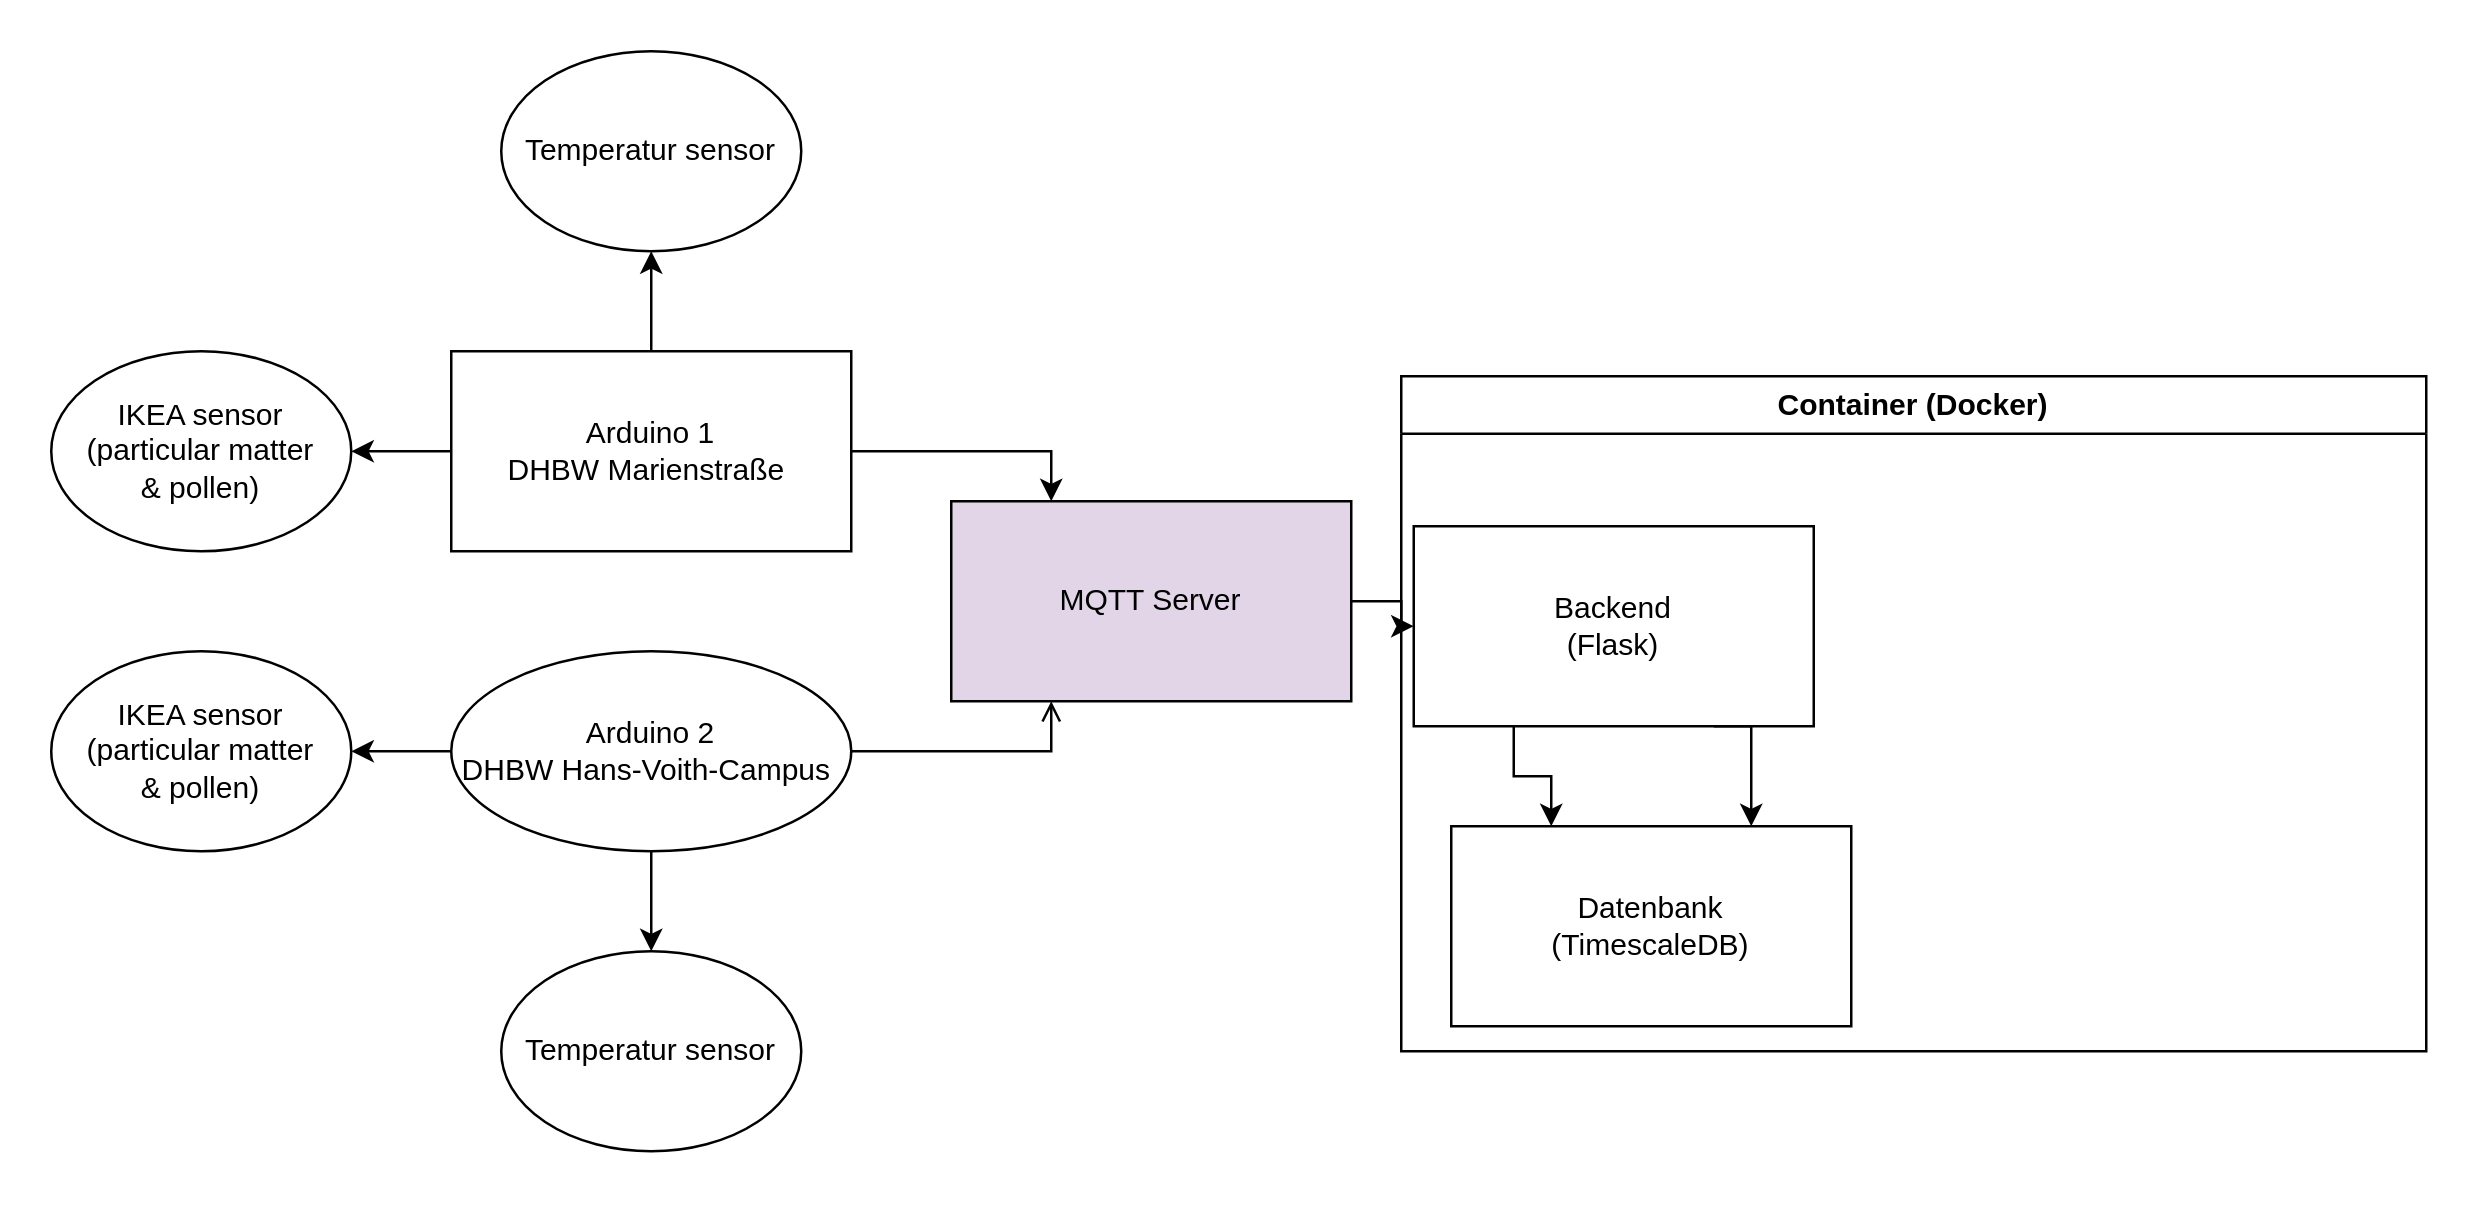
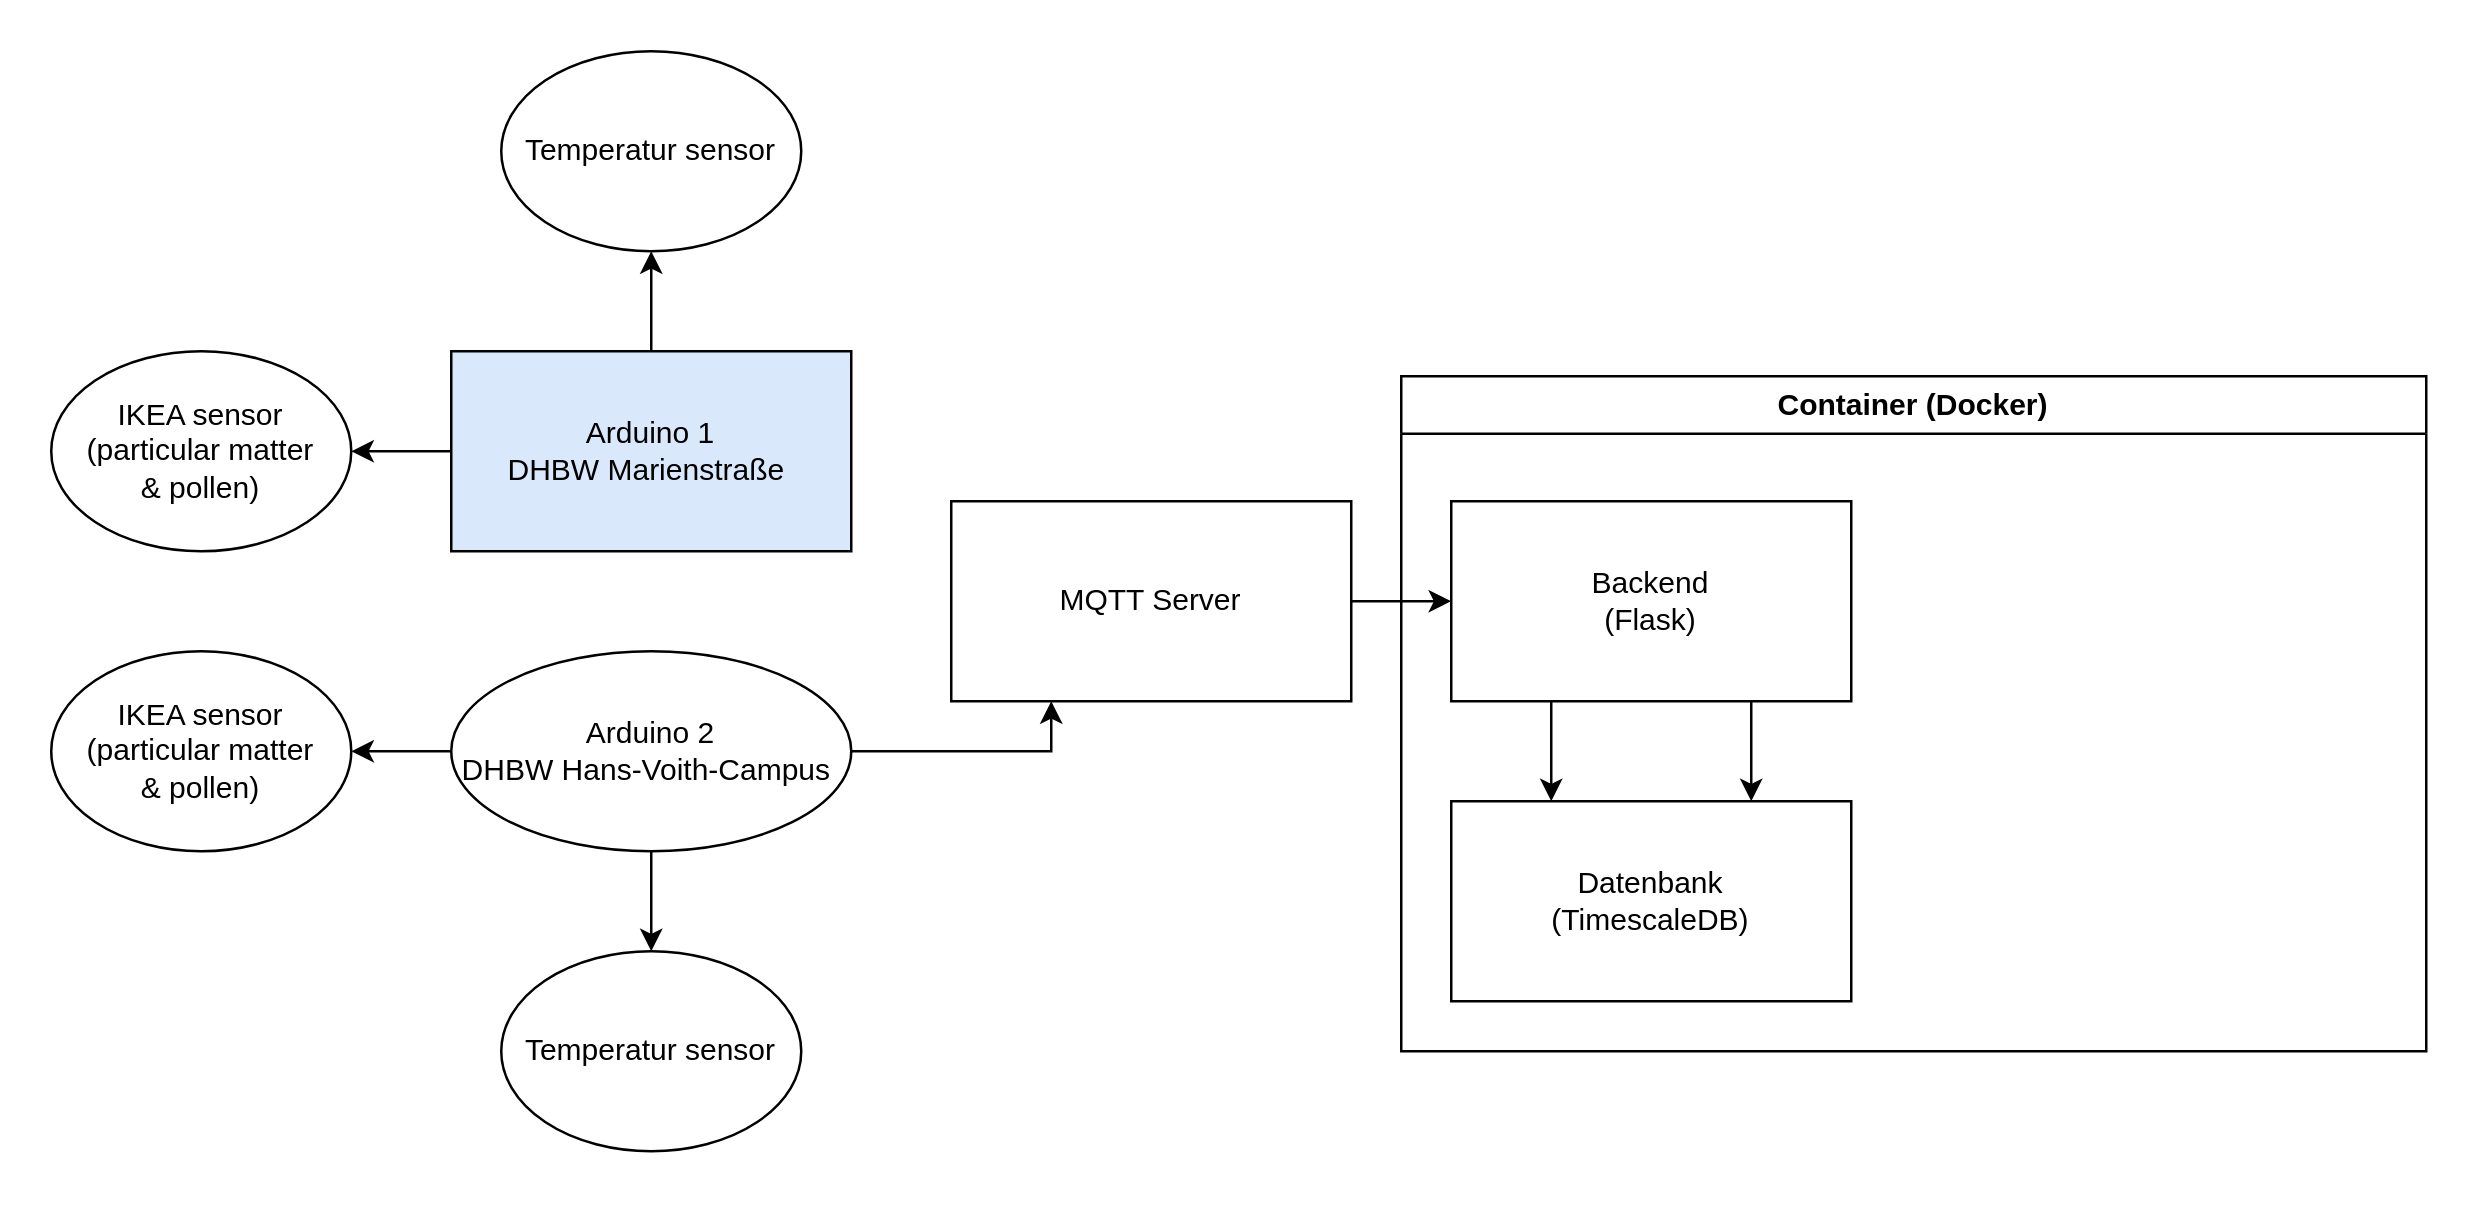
  <mxCell id="0" />
  <mxCell id="1" parent="0" />
  <mxCell id="2" value="IKEA sensor&lt;div&gt;(particular matter&lt;/div&gt;&lt;div&gt;&amp;amp; pollen)&lt;/div&gt;" style="ellipse;whiteSpace=wrap;html=1;" vertex="1" parent="1"><mxGeometry x="20" y="260" width="120" height="80" as="geometry" /></mxCell>
  <mxCell id="3" value="IKEA sensor&lt;div&gt;(particular matter&lt;/div&gt;&lt;div&gt;&amp;amp; pollen)&lt;/div&gt;" style="ellipse;whiteSpace=wrap;html=1;" vertex="1" parent="1"><mxGeometry x="20" y="140" width="120" height="80" as="geometry" /></mxCell>
  <mxCell id="4" value="Temperatur sensor" style="ellipse;whiteSpace=wrap;html=1;" vertex="1" parent="1"><mxGeometry x="200" y="20" width="120" height="80" as="geometry" /></mxCell>
  <mxCell id="5" value="Temperatur sensor" style="ellipse;whiteSpace=wrap;html=1;" vertex="1" parent="1"><mxGeometry x="200" y="380" width="120" height="80" as="geometry" /></mxCell>
  <mxCell id="6" value="" style="edgeStyle=orthogonalEdgeStyle;rounded=0;orthogonalLoop=1;jettySize=auto;html=1;" edge="1" parent="1" source="9" target="4"><mxGeometry relative="1" as="geometry" /></mxCell>
  <mxCell id="7" value="" style="edgeStyle=orthogonalEdgeStyle;rounded=0;orthogonalLoop=1;jettySize=auto;html=1;" edge="1" parent="1" source="9" target="3"><mxGeometry relative="1" as="geometry" /></mxCell>
- <mxCell id="8" value="" style="edgeStyle=orthogonalEdgeStyle;rounded=0;orthogonalLoop=1;jettySize=auto;html=1;entryX=0.25;entryY=0;entryDx=0;entryDy=0;" edge="1" parent="1" source="9" target="15"><mxGeometry relative="1" as="geometry" /></mxCell>
- <mxCell id="9" value="Arduino 1&lt;div&gt;DHBW Marienstraße&amp;nbsp;&lt;/div&gt;" style="rounded=0;whiteSpace=wrap;html=1;" vertex="1" parent="1"><mxGeometry x="180" y="140" width="160" height="80" as="geometry" /></mxCell>
+ <mxCell id="9" value="Arduino 1&lt;div&gt;DHBW Marienstraße&amp;nbsp;&lt;/div&gt;" style="rounded=0;whiteSpace=wrap;html=1;fillColor=#dae8fc;" vertex="1" parent="1"><mxGeometry x="180" y="140" width="160" height="80" as="geometry" /></mxCell>
  <mxCell id="10" value="" style="edgeStyle=orthogonalEdgeStyle;rounded=0;orthogonalLoop=1;jettySize=auto;html=1;" edge="1" parent="1" source="13" target="2"><mxGeometry relative="1" as="geometry" /></mxCell>
- <mxCell id="11" value="" style="edgeStyle=orthogonalEdgeStyle;rounded=0;orthogonalLoop=1;jettySize=auto;html=1;entryX=0.25;entryY=1;entryDx=0;entryDy=0;endArrow=open;" edge="1" parent="1" source="13" target="15"><mxGeometry relative="1" as="geometry" /></mxCell>
+ <mxCell id="11" value="" style="edgeStyle=orthogonalEdgeStyle;rounded=0;orthogonalLoop=1;jettySize=auto;html=1;entryX=0.25;entryY=1;entryDx=0;entryDy=0;" edge="1" parent="1" source="13" target="15"><mxGeometry relative="1" as="geometry" /></mxCell>
  <mxCell id="12" value="" style="edgeStyle=orthogonalEdgeStyle;rounded=0;orthogonalLoop=1;jettySize=auto;html=1;" edge="1" parent="1" source="13" target="5"><mxGeometry relative="1" as="geometry" /></mxCell>
  <mxCell id="13" value="Arduino 2&lt;div&gt;DHBW Hans-Voith-Campus&amp;nbsp;&lt;/div&gt;" style="ellipse;whiteSpace=wrap;html=1;" vertex="1" parent="1"><mxGeometry x="180" y="260" width="160" height="80" as="geometry" /></mxCell>
  <mxCell id="14" value="" style="edgeStyle=orthogonalEdgeStyle;rounded=0;orthogonalLoop=1;jettySize=auto;html=1;" edge="1" parent="1" source="15" target="18"><mxGeometry relative="1" as="geometry" /></mxCell>
- <mxCell id="15" value="MQTT Server" style="rounded=0;whiteSpace=wrap;html=1;fillColor=#e1d5e7;" vertex="1" parent="1"><mxGeometry x="380" y="200" width="160" height="80" as="geometry" /></mxCell>
+ <mxCell id="15" value="MQTT Server" style="rounded=0;whiteSpace=wrap;html=1;" vertex="1" parent="1"><mxGeometry x="380" y="200" width="160" height="80" as="geometry" /></mxCell>
  <mxCell id="16" value="" style="edgeStyle=orthogonalEdgeStyle;rounded=0;orthogonalLoop=1;jettySize=auto;html=1;exitX=0.25;exitY=1;exitDx=0;exitDy=0;entryX=0.25;entryY=0;entryDx=0;entryDy=0;" edge="1" parent="1" source="18" target="19"><mxGeometry relative="1" as="geometry" /></mxCell>
  <mxCell id="17" value="" style="edgeStyle=orthogonalEdgeStyle;rounded=0;orthogonalLoop=1;jettySize=auto;html=1;exitX=0.75;exitY=1;exitDx=0;exitDy=0;entryX=0.75;entryY=0;entryDx=0;entryDy=0;" edge="1" parent="1" source="18" target="19"><mxGeometry relative="1" as="geometry"><Array as="points"><mxPoint x="700" y="310" /><mxPoint x="700" y="310" /></Array></mxGeometry></mxCell>
- <mxCell id="18" value="Backend&lt;div&gt;(Flask)&lt;/div&gt;" style="rounded=0;whiteSpace=wrap;html=1;" vertex="1" parent="1"><mxGeometry x="565" y="210" width="160" height="80" as="geometry" /></mxCell>
- <mxCell id="19" value="Datenbank&lt;div&gt;(TimescaleDB)&lt;/div&gt;" style="rounded=0;whiteSpace=wrap;html=1;" vertex="1" parent="1"><mxGeometry x="580" y="330" width="160" height="80" as="geometry" /></mxCell>
+ <mxCell id="18" value="Backend&lt;div&gt;(Flask)&lt;/div&gt;" style="rounded=0;whiteSpace=wrap;html=1;" vertex="1" parent="1"><mxGeometry x="580" y="200" width="160" height="80" as="geometry" /></mxCell>
+ <mxCell id="19" value="Datenbank&lt;div&gt;(TimescaleDB)&lt;/div&gt;" style="rounded=0;whiteSpace=wrap;html=1;" vertex="1" parent="1"><mxGeometry x="580" y="320" width="160" height="80" as="geometry" /></mxCell>
  <mxCell id="20" value="Container (Docker)" style="swimlane;whiteSpace=wrap;html=1;" vertex="1" parent="1"><mxGeometry x="560" y="150" width="410" height="270" as="geometry" /></mxCell>
